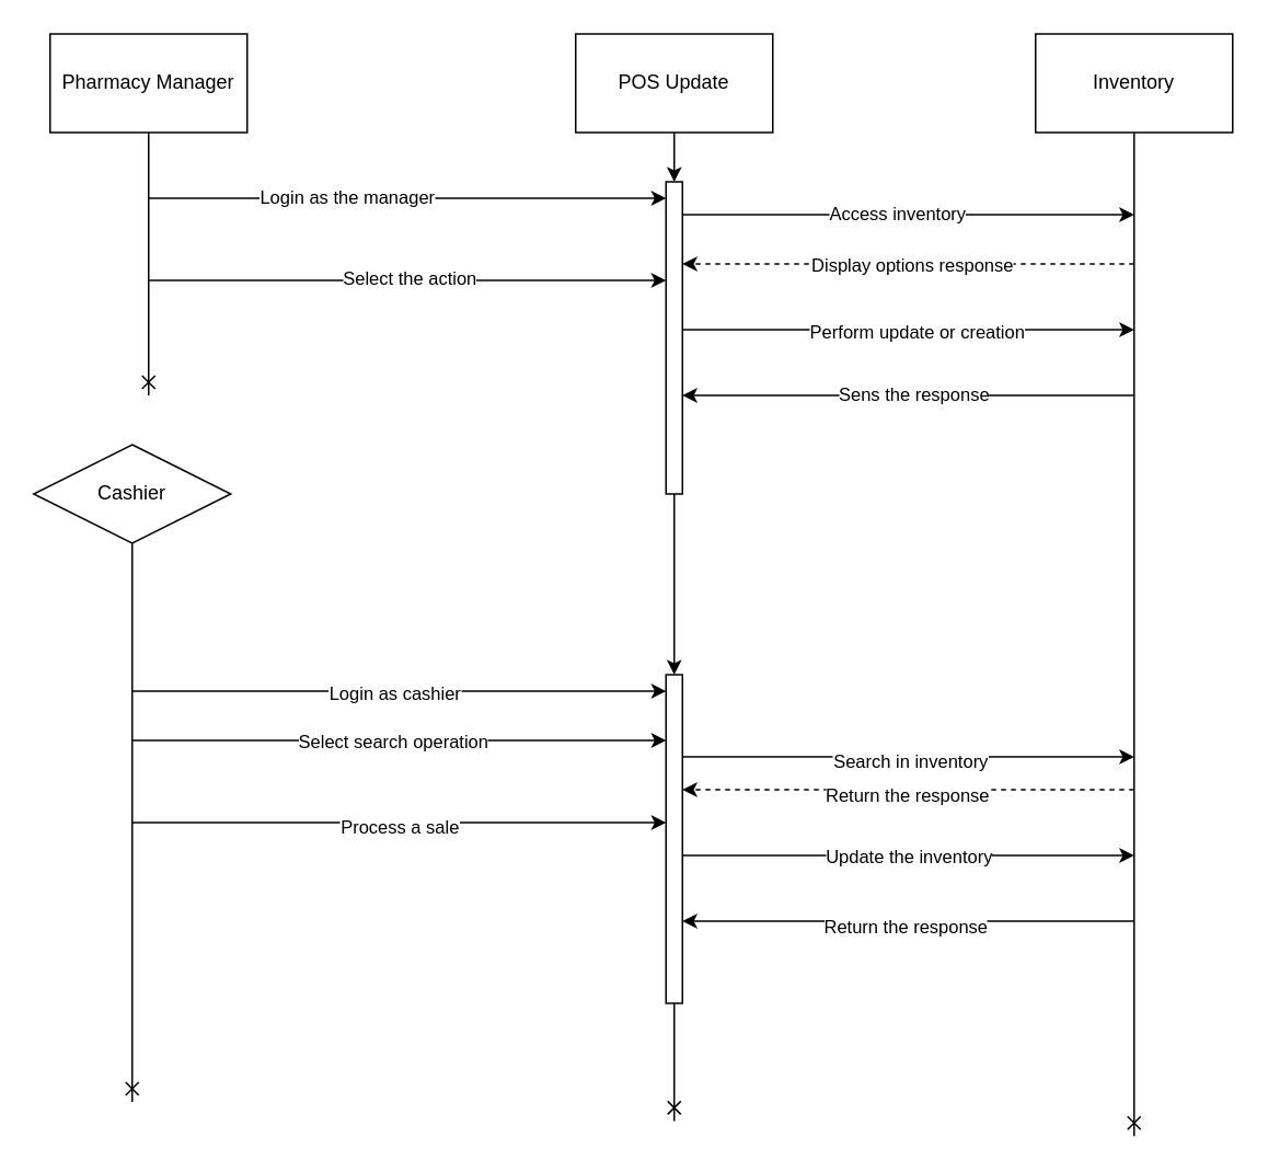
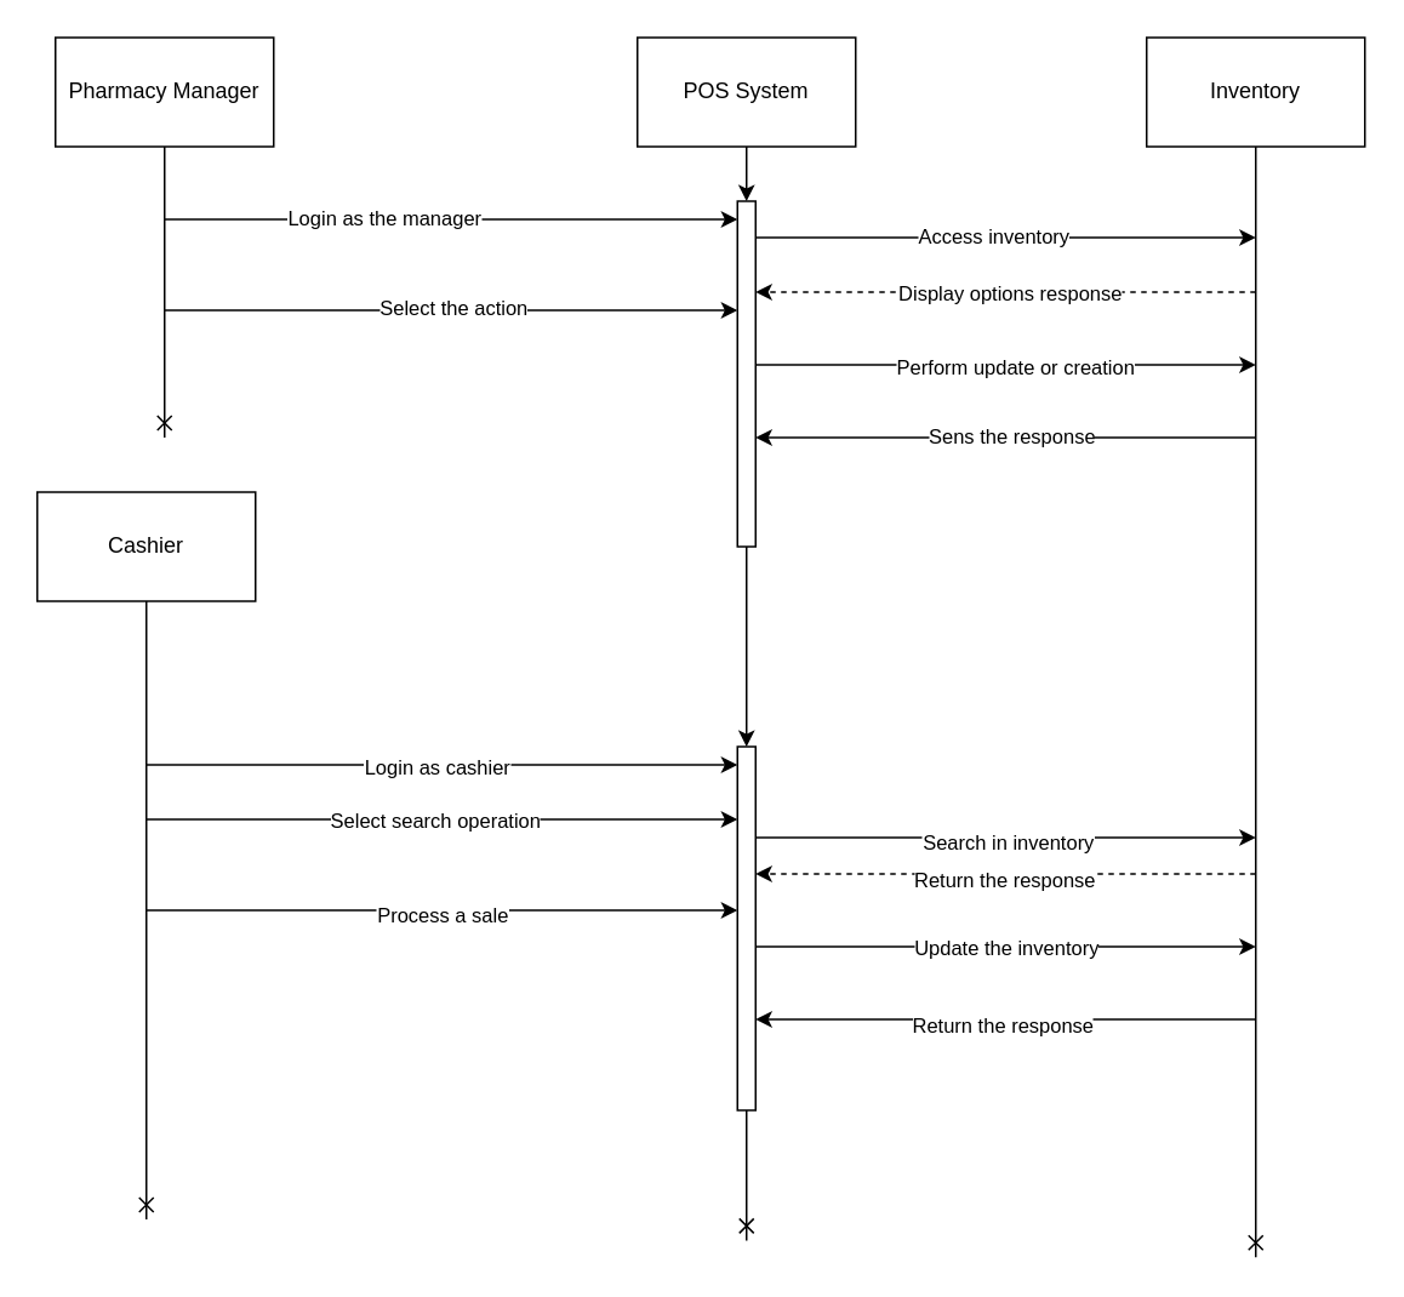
  <mxCell id="0" />
  <mxCell id="1" parent="0" />
  <mxCell id="2" style="edgeStyle=orthogonalEdgeStyle;rounded=0;orthogonalLoop=1;jettySize=auto;html=1;endArrow=cross;endFill=0;" edge="1" parent="1" source="3"><mxGeometry relative="1" as="geometry"><mxPoint x="90" y="240" as="targetPoint" /></mxGeometry></mxCell>
  <mxCell id="3" value="Pharmacy Manager" style="rounded=0;whiteSpace=wrap;html=1;" vertex="1" parent="1"><mxGeometry x="30" y="20" width="120" height="60" as="geometry" /></mxCell>
  <mxCell id="4" style="edgeStyle=orthogonalEdgeStyle;rounded=0;orthogonalLoop=1;jettySize=auto;html=1;endArrow=cross;endFill=0;" edge="1" parent="1" source="25"><mxGeometry relative="1" as="geometry"><mxPoint x="410" y="681.6" as="targetPoint" /><Array as="points"><mxPoint x="410" y="436" /><mxPoint x="411" y="436" /></Array></mxGeometry></mxCell>
- <mxCell id="5" value="POS Update" style="rounded=0;whiteSpace=wrap;html=1;" vertex="1" parent="1"><mxGeometry x="350" y="20" width="120" height="60" as="geometry" /></mxCell>
+ <mxCell id="5" value="POS System" style="rounded=0;whiteSpace=wrap;html=1;" vertex="1" parent="1"><mxGeometry x="350" y="20" width="120" height="60" as="geometry" /></mxCell>
  <mxCell id="6" style="edgeStyle=orthogonalEdgeStyle;rounded=0;orthogonalLoop=1;jettySize=auto;html=1;endArrow=cross;endFill=0;" edge="1" parent="1" source="7"><mxGeometry relative="1" as="geometry"><mxPoint x="690" y="690.8" as="targetPoint" /></mxGeometry></mxCell>
  <mxCell id="7" value="Inventory" style="rounded=0;whiteSpace=wrap;html=1;" vertex="1" parent="1"><mxGeometry x="630" y="20" width="120" height="60" as="geometry" /></mxCell>
  <mxCell id="8" value="" style="endArrow=classic;html=1;rounded=0;" edge="1" parent="1" target="11"><mxGeometry width="50" height="50" relative="1" as="geometry"><mxPoint x="90" y="120" as="sourcePoint" /><mxPoint x="680" y="120" as="targetPoint" /></mxGeometry></mxCell>
  <mxCell id="9" value="Login as the manager" style="edgeLabel;html=1;align=center;verticalAlign=middle;resizable=0;points=[];" vertex="1" connectable="0" parent="8"><mxGeometry x="-0.058" y="1" relative="1" as="geometry"><mxPoint x="-28" as="offset" /></mxGeometry></mxCell>
  <mxCell id="10" value="" style="edgeStyle=orthogonalEdgeStyle;rounded=0;orthogonalLoop=1;jettySize=auto;html=1;" edge="1" parent="1" source="5" target="11"><mxGeometry relative="1" as="geometry"><mxPoint x="410" y="681.6" as="targetPoint" /><mxPoint x="410" y="80" as="sourcePoint" /><Array as="points"><mxPoint x="410" y="140" /><mxPoint x="410" y="140" /></Array></mxGeometry></mxCell>
  <mxCell id="11" value="" style="html=1;points=[[0,0,0,0,5],[0,1,0,0,-5],[1,0,0,0,5],[1,1,0,0,-5]];perimeter=orthogonalPerimeter;outlineConnect=0;targetShapes=umlLifeline;portConstraint=eastwest;newEdgeStyle={&quot;curved&quot;:0,&quot;rounded&quot;:0};" vertex="1" parent="1"><mxGeometry x="405" y="110" width="10" height="190" as="geometry" /></mxCell>
  <mxCell id="12" value="" style="endArrow=classic;html=1;rounded=0;" edge="1" parent="1" source="11"><mxGeometry width="50" height="50" relative="1" as="geometry"><mxPoint x="400" y="250" as="sourcePoint" /><mxPoint x="690" y="130" as="targetPoint" /></mxGeometry></mxCell>
  <mxCell id="13" value="Access inventory" style="edgeLabel;html=1;align=center;verticalAlign=middle;resizable=0;points=[];" vertex="1" connectable="0" parent="12"><mxGeometry x="-0.056" y="1" relative="1" as="geometry"><mxPoint as="offset" /></mxGeometry></mxCell>
  <mxCell id="14" value="" style="endArrow=classic;html=1;rounded=0;dashed=1;" edge="1" parent="1" target="11"><mxGeometry width="50" height="50" relative="1" as="geometry"><mxPoint x="690" y="160" as="sourcePoint" /><mxPoint x="450" y="200" as="targetPoint" /></mxGeometry></mxCell>
  <mxCell id="15" value="Display options response" style="edgeLabel;html=1;align=center;verticalAlign=middle;resizable=0;points=[];" vertex="1" connectable="0" parent="14"><mxGeometry x="-0.009" relative="1" as="geometry"><mxPoint as="offset" /></mxGeometry></mxCell>
  <mxCell id="16" value="" style="endArrow=classic;html=1;rounded=0;" edge="1" parent="1" target="11"><mxGeometry width="50" height="50" relative="1" as="geometry"><mxPoint x="90" y="170" as="sourcePoint" /><mxPoint x="450" y="200" as="targetPoint" /></mxGeometry></mxCell>
  <mxCell id="17" value="Select the action" style="edgeLabel;html=1;align=center;verticalAlign=middle;resizable=0;points=[];" vertex="1" connectable="0" parent="16"><mxGeometry x="0.002" y="2" relative="1" as="geometry"><mxPoint as="offset" /></mxGeometry></mxCell>
  <mxCell id="18" value="" style="endArrow=classic;html=1;rounded=0;" edge="1" parent="1" source="11"><mxGeometry width="50" height="50" relative="1" as="geometry"><mxPoint x="420" y="200" as="sourcePoint" /><mxPoint x="690" y="200" as="targetPoint" /></mxGeometry></mxCell>
  <mxCell id="19" value="Perform update or creation" style="edgeLabel;html=1;align=center;verticalAlign=middle;resizable=0;points=[];" vertex="1" connectable="0" parent="18"><mxGeometry x="0.036" y="-1" relative="1" as="geometry"><mxPoint as="offset" /></mxGeometry></mxCell>
  <mxCell id="20" value="" style="endArrow=classic;html=1;rounded=0;" edge="1" parent="1" target="11"><mxGeometry width="50" height="50" relative="1" as="geometry"><mxPoint x="690" y="240" as="sourcePoint" /><mxPoint x="450" y="200" as="targetPoint" /></mxGeometry></mxCell>
  <mxCell id="21" value="Sens the response" style="edgeLabel;html=1;align=center;verticalAlign=middle;resizable=0;points=[];" vertex="1" connectable="0" parent="20"><mxGeometry x="-0.017" y="-1" relative="1" as="geometry"><mxPoint as="offset" /></mxGeometry></mxCell>
  <mxCell id="22" style="edgeStyle=orthogonalEdgeStyle;rounded=0;orthogonalLoop=1;jettySize=auto;html=1;endArrow=cross;endFill=0;" edge="1" parent="1" source="23"><mxGeometry relative="1" as="geometry"><mxPoint x="80" y="670" as="targetPoint" /></mxGeometry></mxCell>
- <mxCell id="23" value="Cashier" style="rhombus;whiteSpace=wrap;html=1;" vertex="1" parent="1"><mxGeometry x="20" y="270" width="120" height="60" as="geometry" /></mxCell>
+ <mxCell id="23" value="Cashier" style="rounded=0;whiteSpace=wrap;html=1;" vertex="1" parent="1"><mxGeometry x="20" y="270" width="120" height="60" as="geometry" /></mxCell>
  <mxCell id="24" value="" style="edgeStyle=orthogonalEdgeStyle;rounded=0;orthogonalLoop=1;jettySize=auto;html=1;" edge="1" parent="1" source="11" target="25"><mxGeometry relative="1" as="geometry"><mxPoint x="410" y="681.6" as="targetPoint" /><mxPoint x="410" y="300" as="sourcePoint" /><Array as="points"><mxPoint x="410" y="410" /><mxPoint x="410" y="410" /></Array></mxGeometry></mxCell>
  <mxCell id="25" value="" style="html=1;points=[[0,0,0,0,5],[0,1,0,0,-5],[1,0,0,0,5],[1,1,0,0,-5]];perimeter=orthogonalPerimeter;outlineConnect=0;targetShapes=umlLifeline;portConstraint=eastwest;newEdgeStyle={&quot;curved&quot;:0,&quot;rounded&quot;:0};" vertex="1" parent="1"><mxGeometry x="405" y="410" width="10" height="200" as="geometry" /></mxCell>
  <mxCell id="26" value="" style="endArrow=classic;html=1;rounded=0;" edge="1" parent="1"><mxGeometry width="50" height="50" relative="1" as="geometry"><mxPoint x="80" y="420" as="sourcePoint" /><mxPoint x="405" y="420" as="targetPoint" /><Array as="points"><mxPoint x="330" y="420" /></Array></mxGeometry></mxCell>
  <mxCell id="27" value="Login as cashier" style="edgeLabel;html=1;align=center;verticalAlign=middle;resizable=0;points=[];" vertex="1" connectable="0" parent="26"><mxGeometry x="-0.023" y="-1" relative="1" as="geometry"><mxPoint as="offset" /></mxGeometry></mxCell>
  <mxCell id="28" value="" style="endArrow=classic;html=1;rounded=0;" edge="1" parent="1"><mxGeometry width="50" height="50" relative="1" as="geometry"><mxPoint x="415" y="460" as="sourcePoint" /><mxPoint x="690" y="460" as="targetPoint" /><Array as="points"><mxPoint x="640" y="460" /></Array></mxGeometry></mxCell>
  <mxCell id="29" value="Search in inventory" style="edgeLabel;html=1;align=center;verticalAlign=middle;resizable=0;points=[];" vertex="1" connectable="0" parent="28"><mxGeometry x="0.002" y="-2" relative="1" as="geometry"><mxPoint as="offset" /></mxGeometry></mxCell>
  <mxCell id="30" value="" style="endArrow=classic;html=1;rounded=0;dashed=1;" edge="1" parent="1"><mxGeometry width="50" height="50" relative="1" as="geometry"><mxPoint x="690" y="480" as="sourcePoint" /><mxPoint x="415" y="480" as="targetPoint" /></mxGeometry></mxCell>
  <mxCell id="31" value="Return the response" style="edgeLabel;html=1;align=center;verticalAlign=middle;resizable=0;points=[];" vertex="1" connectable="0" parent="30"><mxGeometry x="0.012" y="3" relative="1" as="geometry"><mxPoint as="offset" /></mxGeometry></mxCell>
  <mxCell id="32" value="" style="endArrow=classic;html=1;rounded=0;" edge="1" parent="1" source="25"><mxGeometry width="50" height="50" relative="1" as="geometry"><mxPoint x="400" y="550" as="sourcePoint" /><mxPoint x="690" y="520" as="targetPoint" /><Array as="points" /></mxGeometry></mxCell>
  <mxCell id="33" value="Update the inventory" style="edgeLabel;html=1;align=center;verticalAlign=middle;resizable=0;points=[];" vertex="1" connectable="0" parent="32"><mxGeometry x="-0.005" relative="1" as="geometry"><mxPoint as="offset" /></mxGeometry></mxCell>
  <mxCell id="34" value="" style="endArrow=classic;html=1;rounded=0;" edge="1" parent="1" target="25"><mxGeometry width="50" height="50" relative="1" as="geometry"><mxPoint x="80" y="450" as="sourcePoint" /><mxPoint x="450" y="500" as="targetPoint" /></mxGeometry></mxCell>
  <mxCell id="35" value="Select search operation" style="edgeLabel;html=1;align=center;verticalAlign=middle;resizable=0;points=[];" vertex="1" connectable="0" parent="34"><mxGeometry x="-0.029" relative="1" as="geometry"><mxPoint as="offset" /></mxGeometry></mxCell>
  <mxCell id="36" value="" style="endArrow=classic;html=1;rounded=0;" edge="1" parent="1" target="25"><mxGeometry width="50" height="50" relative="1" as="geometry"><mxPoint x="80" y="500" as="sourcePoint" /><mxPoint x="450" y="500" as="targetPoint" /></mxGeometry></mxCell>
  <mxCell id="37" value="Process a sale" style="edgeLabel;html=1;align=center;verticalAlign=middle;resizable=0;points=[];" vertex="1" connectable="0" parent="36"><mxGeometry x="0.002" y="-2" relative="1" as="geometry"><mxPoint as="offset" /></mxGeometry></mxCell>
  <mxCell id="38" value="" style="endArrow=classic;html=1;rounded=0;" edge="1" parent="1" target="25"><mxGeometry width="50" height="50" relative="1" as="geometry"><mxPoint x="690" y="560" as="sourcePoint" /><mxPoint x="450" y="500" as="targetPoint" /></mxGeometry></mxCell>
  <mxCell id="39" value="Return the response" style="edgeLabel;html=1;align=center;verticalAlign=middle;resizable=0;points=[];" vertex="1" connectable="0" parent="38"><mxGeometry x="0.02" y="3" relative="1" as="geometry"><mxPoint as="offset" /></mxGeometry></mxCell>
